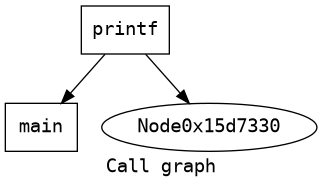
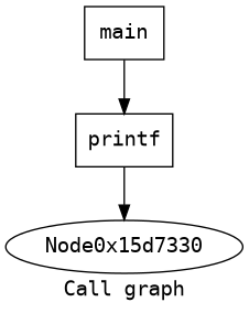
  digraph {
    fontname="DejaVu Sans Mono"
    label="Call graph"
    node [fontname="DejaVu Sans Mono" shape=record]
    edge [fontname="DejaVu Sans Mono"]
    n1 [label="{main}"]
    n2 [label="{printf}"]
    n3 [label=Node0x15d7330 shape=""]
-   n2 -> n1
+   n1 -> n2
    n2 -> n3
  }
